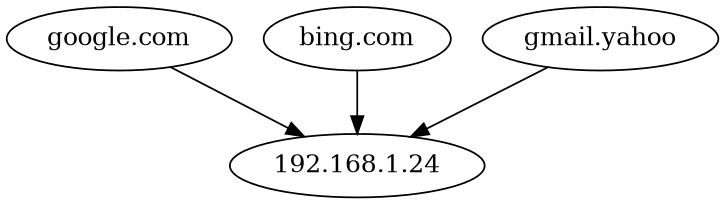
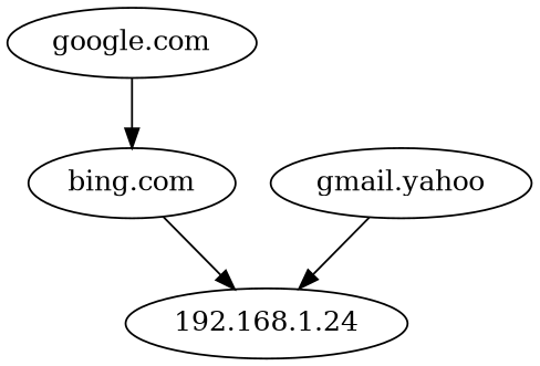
  digraph {
    "google.com"
    "192.168.1.24"
    "bing.com"
    n4 [label="gmail.yahoo"]
-   "google.com" -> "192.168.1.24"
+   "google.com" -> "bing.com"
    "bing.com" -> "192.168.1.24"
    n4 -> "192.168.1.24"
  }
